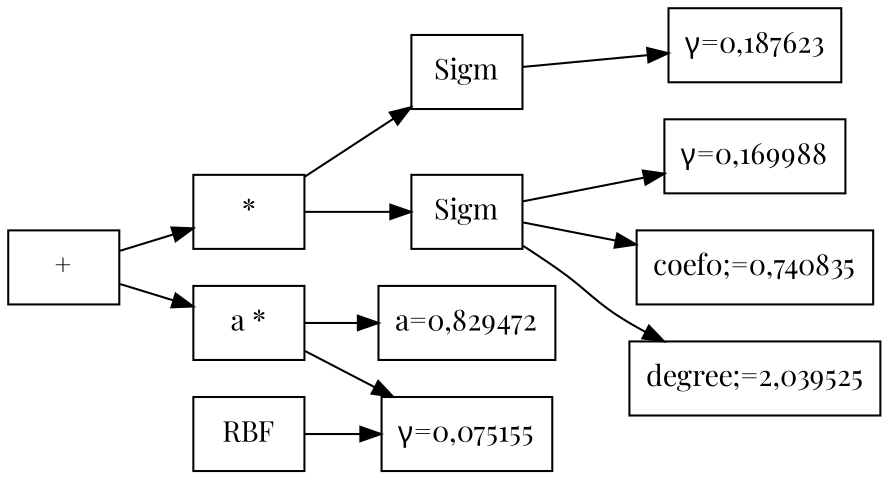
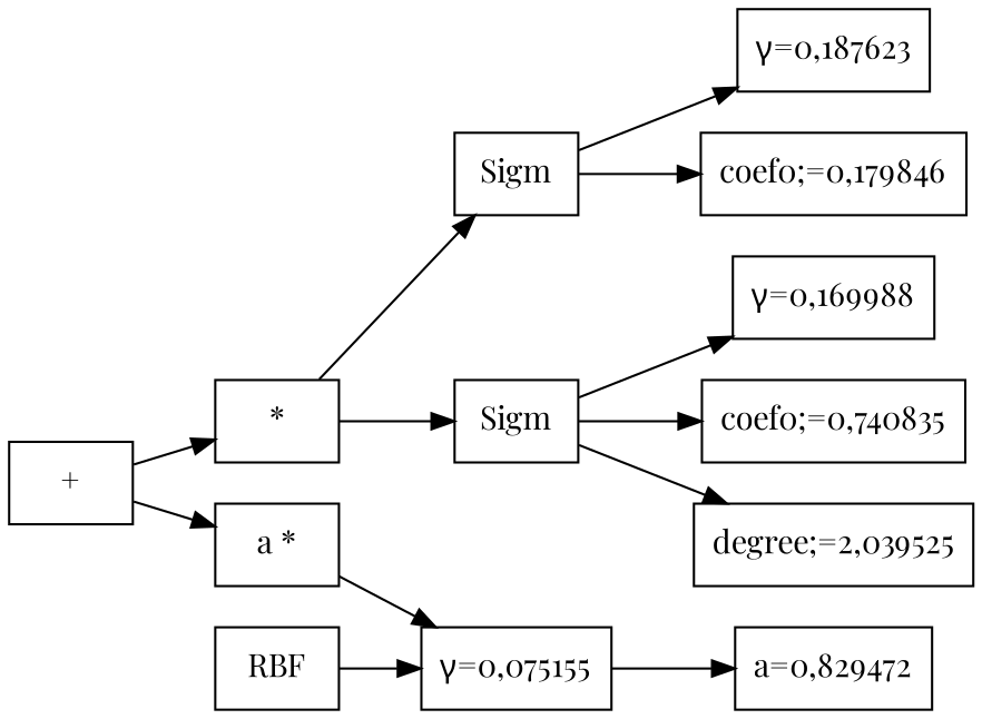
  digraph {
    fontname="Playfair Display"
    rankdir=LR
    node [fontname="Playfair Display" shape=rectangle]
    edge [fontname="Playfair Display"]
    n1 [label="+"]
    n2 [label="*"]
    n3 [label="a *"]
    n4 [label=Sigm]
    n5 [label=Sigm]
    n6 [label="a=0,829472"]
    n7 [label="&gamma;=0,075155"]
    n8 [label="&gamma;=0,187623"]
+   n9 [label="coef0;=0,179846"]
    n10 [label="&gamma;=0,169988"]
    n11 [label="coef0;=0,740835"]
    n12 [label="degree;=2,039525"]
    n13 [label=RBF]
    n1 -> n2
    n1 -> n3
    n2 -> n4
    n2 -> n5
-   n3 -> n6
+   n7 -> n6
    n3 -> n7
    n4 -> n8
+   n4 -> n9
    n5 -> n10
    n5 -> n11
    n5 -> n12
    n13 -> n7
  }
